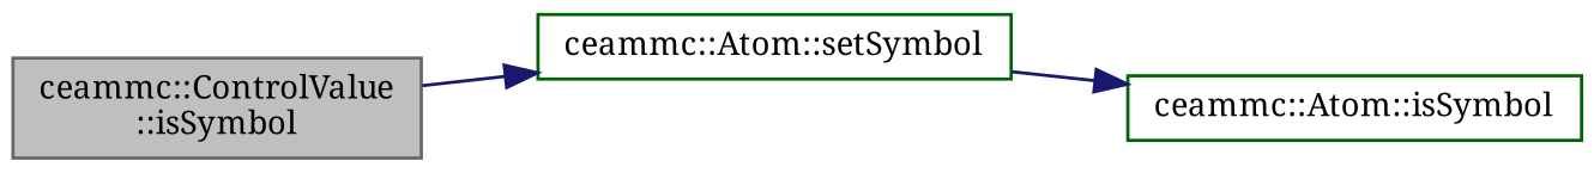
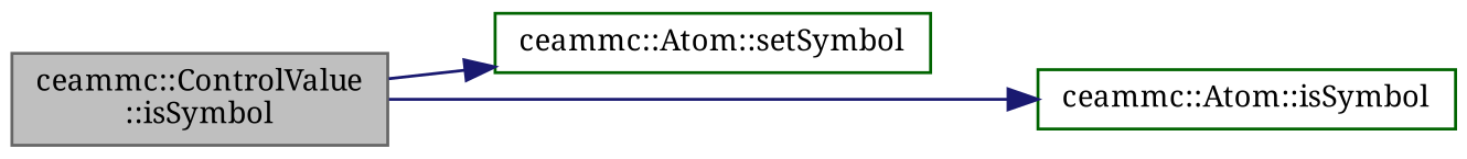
  digraph {
    fontname="Noto Serif"
    rankdir=LR
    node [color=darkgreen fillcolor=white fontname="Noto Serif" fontsize=10 shape=record style=filled]
    edge [color=midnightblue fontname="Noto Serif" fontsize=10 labelfontname=Helvetica labelfontsize=10 style=solid]
    n1 [color=gray40 fillcolor=grey75 fontcolor=black height=0.2 label="ceammc::ControlValue\l::isSymbol" width=0.4]
    n2 [height=0.2 label="ceammc::Atom::setSymbol" width=0.4]
    n3 [height=0.2 label="ceammc::Atom::isSymbol" width=0.4]
    n1 -> n2
-   n2 -> n3
+   n1 -> n3
  }
